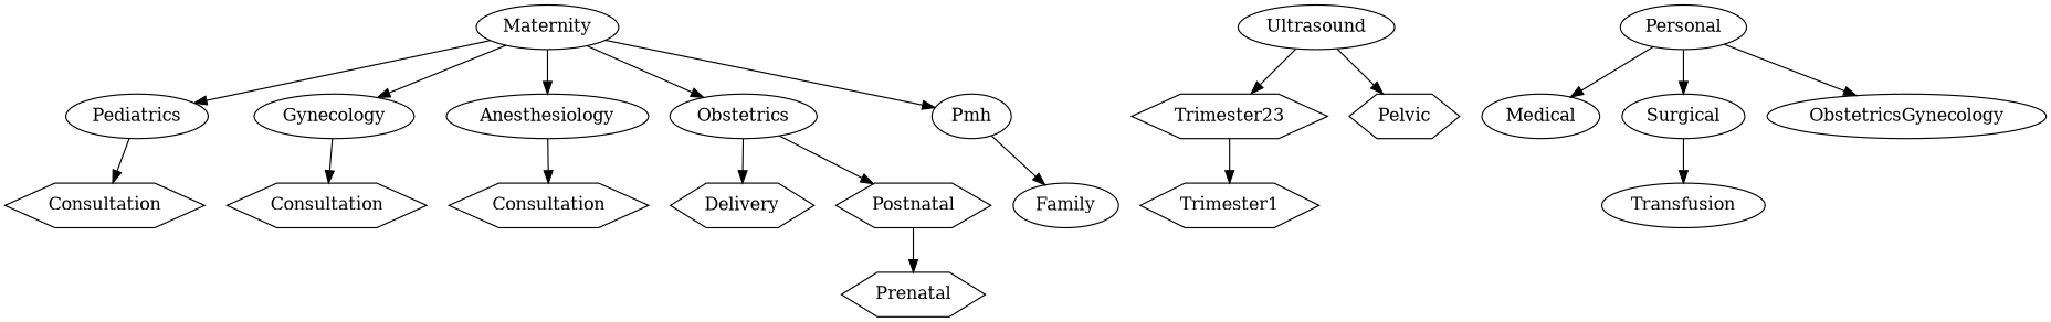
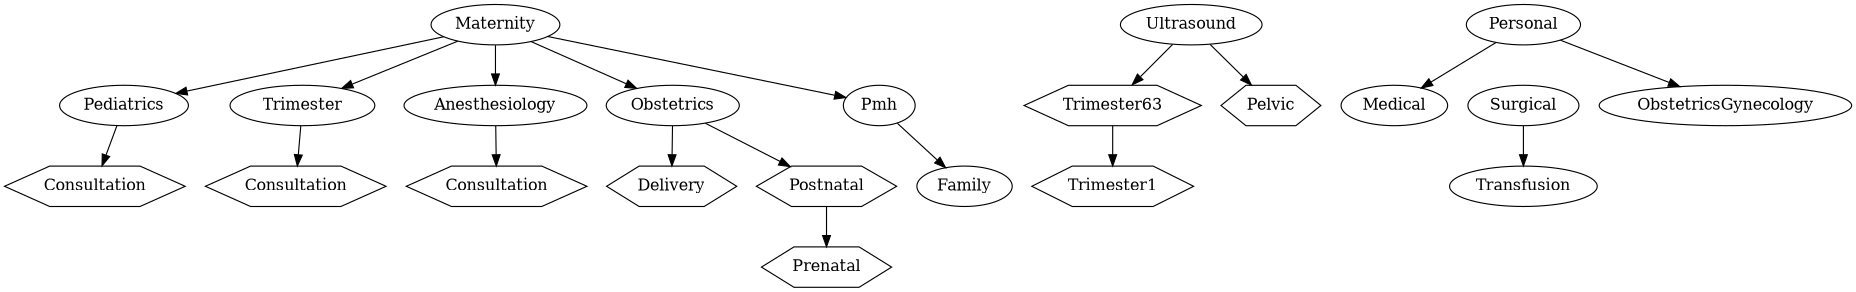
  digraph {
    Maternity
    Pediatrics
-   Gynecology
+   Gynecology [label=Trimester]
    Anesthesiology
    Obstetrics
    Pmh
    n7 [label=Consultation shape=hexagon]
    n8 [label=Consultation shape=hexagon]
    n9 [label=Consultation shape=hexagon]
    Delivery [shape=hexagon]
    Postnatal [shape=hexagon]
    Family
    Prenatal [shape=hexagon]
-   Trimester23 [shape=hexagon]
+   Trimester23 [shape=hexagon label=Trimester63]
    Ultrasound
    Pelvic [shape=hexagon]
    Personal
    Medical
    Surgical
    ObstetricsGynecology
    Transfusion
    Trimester1 [shape=hexagon]
    Maternity -> Pediatrics
    Maternity -> Gynecology
    Maternity -> Anesthesiology
    Maternity -> Obstetrics
    Maternity -> Pmh
    Pediatrics -> n7
    Gynecology -> n8
    Anesthesiology -> n9
    Obstetrics -> Delivery
    Obstetrics -> Postnatal
    Pmh -> Family
    Postnatal -> Prenatal
    Trimester23 -> Trimester1
    Ultrasound -> Trimester23
    Ultrasound -> Pelvic
    Personal -> Medical
-   Personal -> Surgical
    Personal -> ObstetricsGynecology
    Surgical -> Transfusion
  }
